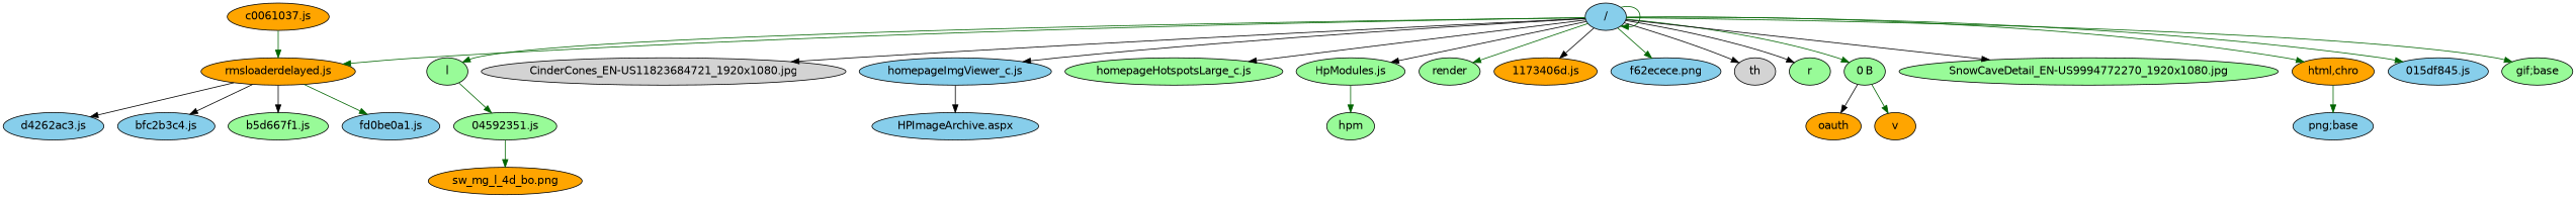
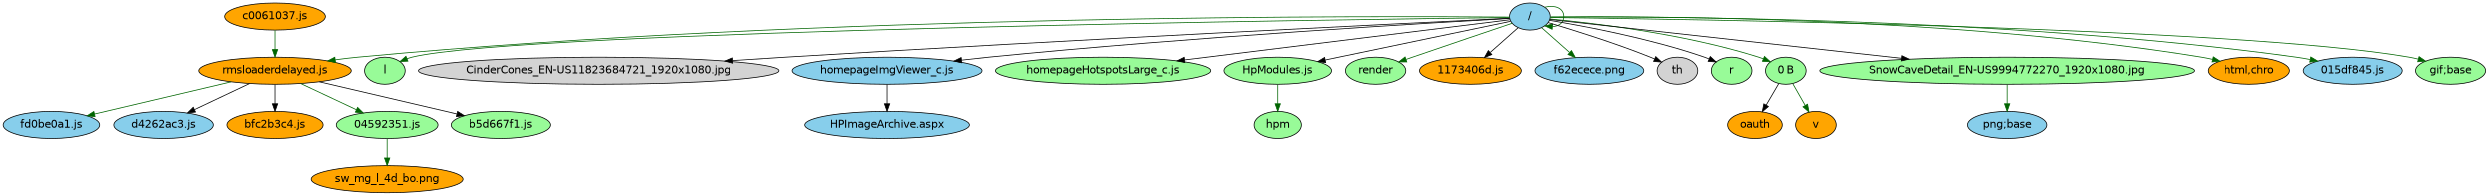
  strict digraph {
    concentrate=true
    fontname="DejaVu Sans"
    node [fillcolor=palegreen fontname="DejaVu Sans" style=filled]
    edge [color=darkgreen fontname="DejaVu Sans"]
    "/" [fillcolor=skyblue]
    "gif;base"
    l
    "CinderCones_EN-US11823684721_1920x1080.jpg" [fillcolor=lightgrey]
    "homepageImgViewer_c.js" [fillcolor=skyblue]
    "homepageHotspotsLarge_c.js"
    "HpModules.js"
    "rmsloaderdelayed.js" [fillcolor=orange]
    render
    "1173406d.js" [fillcolor=orange]
    "f62ecece.png" [fillcolor=skyblue]
    th [fillcolor=lightgrey]
    r
    "0 B"
    "SnowCaveDetail_EN-US9994772270_1920x1080.jpg"
    "html,chro" [fillcolor=orange]
    "015df845.js" [fillcolor=skyblue]
    "HPImageArchive.aspx" [fillcolor=skyblue]
    hpm
-   "bfc2b3c4.js" [fillcolor=skyblue]
+   "bfc2b3c4.js" [fillcolor=orange]
    "04592351.js"
    "b5d667f1.js"
    "fd0be0a1.js" [fillcolor=skyblue]
    "d4262ac3.js" [fillcolor=skyblue]
    oauth [fillcolor=orange]
    v [fillcolor=orange]
    "png;base" [fillcolor=skyblue]
    "sw_mg_l_4d_bo.png" [fillcolor=orange]
    "c0061037.js" [fillcolor=orange]
    "/" -> "/"
    "/" -> "gif;base"
    "/" -> l
    "/" -> "CinderCones_EN-US11823684721_1920x1080.jpg" [color=black]
    "/" -> "homepageImgViewer_c.js" [color=black]
    "/" -> "homepageHotspotsLarge_c.js" [color=black]
    "/" -> "HpModules.js" [color=black]
    "/" -> "rmsloaderdelayed.js"
    "/" -> render
    "/" -> "1173406d.js" [color=black]
    "/" -> "f62ecece.png"
    "/" -> th [color=black]
    "/" -> r [color=black]
    "/" -> "0 B"
    "/" -> "SnowCaveDetail_EN-US9994772270_1920x1080.jpg" [color=black]
    "/" -> "html,chro"
    "/" -> "015df845.js"
    "homepageImgViewer_c.js" -> "HPImageArchive.aspx" [color=black]
    "HpModules.js" -> hpm
    "rmsloaderdelayed.js" -> "bfc2b3c4.js" [color=black]
-   l -> "04592351.js"
+   "rmsloaderdelayed.js" -> "04592351.js"
    "rmsloaderdelayed.js" -> "b5d667f1.js" [color=black]
    "rmsloaderdelayed.js" -> "fd0be0a1.js"
    "rmsloaderdelayed.js" -> "d4262ac3.js" [color=black]
    "0 B" -> oauth [color=black]
    "0 B" -> v
-   "html,chro" -> "png;base"
+   "SnowCaveDetail_EN-US9994772270_1920x1080.jpg" -> "png;base"
    "04592351.js" -> "sw_mg_l_4d_bo.png"
    "c0061037.js" -> "rmsloaderdelayed.js"
  }
